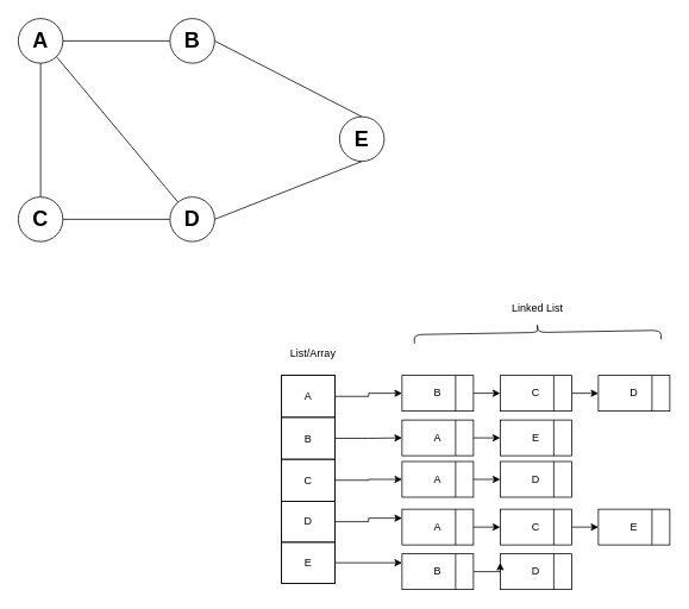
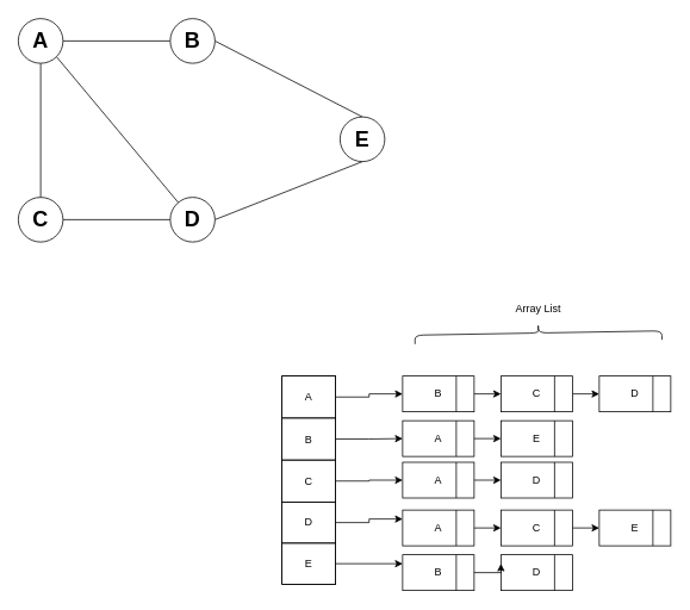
  <mxCell id="0" />
  <mxCell id="1" parent="0" />
  <mxCell id="2" style="rounded=0;orthogonalLoop=1;jettySize=auto;html=1;exitX=1;exitY=1;exitDx=0;exitDy=0;endArrow=none;endFill=0;" parent="1" source="5" target="11" edge="1"><mxGeometry relative="1" as="geometry" /></mxCell>
  <mxCell id="3" style="edgeStyle=orthogonalEdgeStyle;rounded=0;orthogonalLoop=1;jettySize=auto;html=1;exitX=1;exitY=0.5;exitDx=0;exitDy=0;entryX=0;entryY=0.5;entryDx=0;entryDy=0;endArrow=none;endFill=0;" parent="1" source="5" target="7" edge="1"><mxGeometry relative="1" as="geometry" /></mxCell>
  <mxCell id="4" style="edgeStyle=orthogonalEdgeStyle;rounded=0;orthogonalLoop=1;jettySize=auto;html=1;exitX=0.5;exitY=1;exitDx=0;exitDy=0;entryX=0.5;entryY=0;entryDx=0;entryDy=0;endArrow=none;endFill=0;" parent="1" source="5" target="9" edge="1"><mxGeometry relative="1" as="geometry" /></mxCell>
  <mxCell id="5" value="&lt;font style=&quot;font-size: 24px;&quot;&gt;&lt;b&gt;A&lt;/b&gt;&lt;/font&gt;" style="ellipse;whiteSpace=wrap;html=1;aspect=fixed;" parent="1" vertex="1"><mxGeometry x="20" y="20" width="50" height="50" as="geometry" /></mxCell>
  <mxCell id="6" style="rounded=0;orthogonalLoop=1;jettySize=auto;html=1;exitX=1;exitY=0.5;exitDx=0;exitDy=0;entryX=0.5;entryY=0;entryDx=0;entryDy=0;endArrow=none;endFill=0;" parent="1" source="7" target="12" edge="1"><mxGeometry relative="1" as="geometry" /></mxCell>
  <mxCell id="7" value="&lt;font style=&quot;font-size: 24px;&quot;&gt;&lt;b&gt;B&lt;/b&gt;&lt;/font&gt;" style="ellipse;whiteSpace=wrap;html=1;aspect=fixed;" parent="1" vertex="1"><mxGeometry x="190" y="20" width="50" height="50" as="geometry" /></mxCell>
  <mxCell id="8" style="edgeStyle=orthogonalEdgeStyle;rounded=0;orthogonalLoop=1;jettySize=auto;html=1;exitX=1;exitY=0.5;exitDx=0;exitDy=0;entryX=0;entryY=0.5;entryDx=0;entryDy=0;endArrow=none;endFill=0;" parent="1" source="9" target="11" edge="1"><mxGeometry relative="1" as="geometry" /></mxCell>
  <mxCell id="9" value="&lt;font style=&quot;font-size: 24px;&quot;&gt;&lt;b&gt;C&lt;/b&gt;&lt;/font&gt;" style="ellipse;whiteSpace=wrap;html=1;aspect=fixed;" parent="1" vertex="1"><mxGeometry x="20" y="220" width="50" height="50" as="geometry" /></mxCell>
  <mxCell id="10" style="rounded=0;orthogonalLoop=1;jettySize=auto;html=1;exitX=1;exitY=0.5;exitDx=0;exitDy=0;entryX=0.5;entryY=1;entryDx=0;entryDy=0;endArrow=none;endFill=0;" parent="1" source="11" target="12" edge="1"><mxGeometry relative="1" as="geometry" /></mxCell>
  <mxCell id="11" value="&lt;font style=&quot;font-size: 24px;&quot;&gt;&lt;b&gt;D&lt;/b&gt;&lt;/font&gt;" style="ellipse;whiteSpace=wrap;html=1;aspect=fixed;" parent="1" vertex="1"><mxGeometry x="190" y="220" width="50" height="50" as="geometry" /></mxCell>
  <mxCell id="12" value="&lt;font style=&quot;font-size: 24px;&quot;&gt;&lt;b&gt;E&lt;/b&gt;&lt;/font&gt;" style="ellipse;whiteSpace=wrap;html=1;aspect=fixed;" parent="1" vertex="1"><mxGeometry x="380" y="130" width="50" height="50" as="geometry" /></mxCell>
  <mxCell id="13" value="" style="childLayout=tableLayout;recursiveResize=0;shadow=0;fillColor=none;" parent="1" vertex="1"><mxGeometry x="315" y="420" width="60" height="233" as="geometry" /></mxCell>
  <mxCell id="14" style="shape=tableRow;horizontal=0;startSize=0;swimlaneHead=0;swimlaneBody=0;top=0;left=0;bottom=0;right=0;dropTarget=0;collapsible=0;recursiveResize=0;expand=0;fontStyle=0;fillColor=none;strokeColor=inherit;" parent="13" vertex="1"><mxGeometry width="60" height="47" as="geometry" /></mxCell>
  <mxCell id="15" value="A" style="connectable=0;recursiveResize=0;strokeColor=inherit;fillColor=none;align=center;whiteSpace=wrap;html=1;" parent="14" vertex="1"><mxGeometry width="60" height="47" as="geometry"><mxRectangle width="60" height="47" as="alternateBounds" /></mxGeometry></mxCell>
  <mxCell id="16" style="shape=tableRow;horizontal=0;startSize=0;swimlaneHead=0;swimlaneBody=0;top=0;left=0;bottom=0;right=0;dropTarget=0;collapsible=0;recursiveResize=0;expand=0;fontStyle=0;fillColor=none;strokeColor=inherit;" parent="13" vertex="1"><mxGeometry y="47" width="60" height="47" as="geometry" /></mxCell>
  <mxCell id="17" value="B" style="connectable=0;recursiveResize=0;strokeColor=inherit;fillColor=none;align=center;whiteSpace=wrap;html=1;" parent="16" vertex="1"><mxGeometry width="60" height="47" as="geometry"><mxRectangle width="60" height="47" as="alternateBounds" /></mxGeometry></mxCell>
  <mxCell id="18" value="" style="shape=tableRow;horizontal=0;startSize=0;swimlaneHead=0;swimlaneBody=0;top=0;left=0;bottom=0;right=0;dropTarget=0;collapsible=0;recursiveResize=0;expand=0;fontStyle=0;fillColor=none;strokeColor=inherit;" parent="13" vertex="1"><mxGeometry y="94" width="60" height="47" as="geometry" /></mxCell>
  <mxCell id="19" value="C" style="connectable=0;recursiveResize=0;strokeColor=inherit;fillColor=none;align=center;whiteSpace=wrap;html=1;" parent="18" vertex="1"><mxGeometry width="60" height="47" as="geometry"><mxRectangle width="60" height="47" as="alternateBounds" /></mxGeometry></mxCell>
  <mxCell id="20" style="shape=tableRow;horizontal=0;startSize=0;swimlaneHead=0;swimlaneBody=0;top=0;left=0;bottom=0;right=0;dropTarget=0;collapsible=0;recursiveResize=0;expand=0;fontStyle=0;fillColor=none;strokeColor=inherit;" parent="13" vertex="1"><mxGeometry y="141" width="60" height="46" as="geometry" /></mxCell>
  <mxCell id="21" value="D" style="connectable=0;recursiveResize=0;strokeColor=inherit;fillColor=none;align=center;whiteSpace=wrap;html=1;" parent="20" vertex="1"><mxGeometry width="60" height="46" as="geometry"><mxRectangle width="60" height="46" as="alternateBounds" /></mxGeometry></mxCell>
  <mxCell id="22" style="shape=tableRow;horizontal=0;startSize=0;swimlaneHead=0;swimlaneBody=0;top=0;left=0;bottom=0;right=0;dropTarget=0;collapsible=0;recursiveResize=0;expand=0;fontStyle=0;fillColor=none;strokeColor=inherit;" parent="13" vertex="1"><mxGeometry y="187" width="60" height="46" as="geometry" /></mxCell>
  <mxCell id="23" value="E" style="connectable=0;recursiveResize=0;strokeColor=inherit;fillColor=none;align=center;whiteSpace=wrap;html=1;" parent="22" vertex="1"><mxGeometry width="60" height="46" as="geometry"><mxRectangle width="60" height="46" as="alternateBounds" /></mxGeometry></mxCell>
  <mxCell id="24" style="edgeStyle=orthogonalEdgeStyle;rounded=0;orthogonalLoop=1;jettySize=auto;html=1;exitX=1;exitY=0.5;exitDx=0;exitDy=0;entryX=0;entryY=0.5;entryDx=0;entryDy=0;" edge="1" parent="1" source="25" target="27"><mxGeometry relative="1" as="geometry" /></mxCell>
  <mxCell id="25" value="C" style="rounded=0;whiteSpace=wrap;html=1;" vertex="1" parent="1"><mxGeometry x="560" y="420" width="80" height="40" as="geometry" /></mxCell>
  <mxCell id="26" value="" style="endArrow=none;html=1;rounded=0;entryX=0.75;entryY=0;entryDx=0;entryDy=0;exitX=0.75;exitY=1;exitDx=0;exitDy=0;" edge="1" parent="1" source="25" target="25"><mxGeometry width="50" height="50" relative="1" as="geometry"><mxPoint x="500" y="460" as="sourcePoint" /><mxPoint x="550" y="410" as="targetPoint" /></mxGeometry></mxCell>
  <mxCell id="27" value="D" style="rounded=0;whiteSpace=wrap;html=1;" vertex="1" parent="1"><mxGeometry x="670" y="420" width="80" height="40" as="geometry" /></mxCell>
  <mxCell id="28" value="" style="endArrow=none;html=1;rounded=0;entryX=0.75;entryY=0;entryDx=0;entryDy=0;exitX=0.75;exitY=1;exitDx=0;exitDy=0;" edge="1" parent="1" source="27" target="27"><mxGeometry width="50" height="50" relative="1" as="geometry"><mxPoint x="540" y="330" as="sourcePoint" /><mxPoint x="590" y="280" as="targetPoint" /></mxGeometry></mxCell>
  <mxCell id="29" style="edgeStyle=orthogonalEdgeStyle;rounded=0;orthogonalLoop=1;jettySize=auto;html=1;exitX=1;exitY=0.5;exitDx=0;exitDy=0;entryX=0;entryY=0.5;entryDx=0;entryDy=0;" edge="1" parent="1" source="30" target="25"><mxGeometry relative="1" as="geometry" /></mxCell>
  <mxCell id="30" value="B" style="rounded=0;whiteSpace=wrap;html=1;" vertex="1" parent="1"><mxGeometry x="450" y="420" width="80" height="40" as="geometry" /></mxCell>
  <mxCell id="31" value="" style="endArrow=none;html=1;rounded=0;entryX=0.75;entryY=0;entryDx=0;entryDy=0;exitX=0.75;exitY=1;exitDx=0;exitDy=0;" edge="1" parent="1" source="30" target="30"><mxGeometry width="50" height="50" relative="1" as="geometry"><mxPoint x="520" y="480" as="sourcePoint" /><mxPoint x="570" y="430" as="targetPoint" /></mxGeometry></mxCell>
  <mxCell id="32" style="edgeStyle=orthogonalEdgeStyle;rounded=0;orthogonalLoop=1;jettySize=auto;html=1;exitX=1;exitY=0.5;exitDx=0;exitDy=0;entryX=0;entryY=0.5;entryDx=0;entryDy=0;" edge="1" parent="1" source="33" target="35"><mxGeometry relative="1" as="geometry" /></mxCell>
  <mxCell id="33" value="A" style="rounded=0;whiteSpace=wrap;html=1;" vertex="1" parent="1"><mxGeometry x="450" y="470" width="80" height="40" as="geometry" /></mxCell>
  <mxCell id="34" value="" style="endArrow=none;html=1;rounded=0;entryX=0.75;entryY=0;entryDx=0;entryDy=0;exitX=0.75;exitY=1;exitDx=0;exitDy=0;" edge="1" parent="1" source="33" target="33"><mxGeometry width="50" height="50" relative="1" as="geometry"><mxPoint x="410" y="330" as="sourcePoint" /><mxPoint x="460" y="280" as="targetPoint" /></mxGeometry></mxCell>
  <mxCell id="35" value="E" style="rounded=0;whiteSpace=wrap;html=1;" vertex="1" parent="1"><mxGeometry x="560" y="470" width="80" height="40" as="geometry" /></mxCell>
  <mxCell id="36" value="" style="endArrow=none;html=1;rounded=0;entryX=0.75;entryY=0;entryDx=0;entryDy=0;exitX=0.75;exitY=1;exitDx=0;exitDy=0;" edge="1" parent="1" source="35" target="35"><mxGeometry width="50" height="50" relative="1" as="geometry"><mxPoint x="270" y="430" as="sourcePoint" /><mxPoint x="320" y="380" as="targetPoint" /></mxGeometry></mxCell>
  <mxCell id="37" style="edgeStyle=orthogonalEdgeStyle;rounded=0;orthogonalLoop=1;jettySize=auto;html=1;exitX=1;exitY=0.5;exitDx=0;exitDy=0;entryX=0;entryY=0.5;entryDx=0;entryDy=0;" edge="1" parent="1" source="38" target="40"><mxGeometry relative="1" as="geometry" /></mxCell>
  <mxCell id="38" value="A" style="rounded=0;whiteSpace=wrap;html=1;" vertex="1" parent="1"><mxGeometry x="450" y="516.5" width="80" height="40" as="geometry" /></mxCell>
  <mxCell id="39" value="" style="endArrow=none;html=1;rounded=0;entryX=0.75;entryY=0;entryDx=0;entryDy=0;exitX=0.75;exitY=1;exitDx=0;exitDy=0;" edge="1" parent="1" source="38" target="38"><mxGeometry width="50" height="50" relative="1" as="geometry"><mxPoint x="270" y="490" as="sourcePoint" /><mxPoint x="320" y="440" as="targetPoint" /></mxGeometry></mxCell>
  <mxCell id="40" value="D" style="rounded=0;whiteSpace=wrap;html=1;" vertex="1" parent="1"><mxGeometry x="560" y="516.5" width="80" height="40" as="geometry" /></mxCell>
  <mxCell id="41" value="" style="endArrow=none;html=1;rounded=0;entryX=0.75;entryY=0;entryDx=0;entryDy=0;exitX=0.75;exitY=1;exitDx=0;exitDy=0;" edge="1" parent="1" source="40" target="40"><mxGeometry width="50" height="50" relative="1" as="geometry"><mxPoint x="270" y="550" as="sourcePoint" /><mxPoint x="320" y="500" as="targetPoint" /></mxGeometry></mxCell>
  <mxCell id="42" style="edgeStyle=orthogonalEdgeStyle;rounded=0;orthogonalLoop=1;jettySize=auto;html=1;exitX=1;exitY=0.5;exitDx=0;exitDy=0;entryX=0;entryY=0.5;entryDx=0;entryDy=0;" edge="1" parent="1" source="43" target="46"><mxGeometry relative="1" as="geometry" /></mxCell>
  <mxCell id="43" value="A" style="rounded=0;whiteSpace=wrap;html=1;" vertex="1" parent="1"><mxGeometry x="450" y="570" width="80" height="40" as="geometry" /></mxCell>
  <mxCell id="44" value="" style="endArrow=none;html=1;rounded=0;entryX=0.75;entryY=0;entryDx=0;entryDy=0;exitX=0.75;exitY=1;exitDx=0;exitDy=0;" edge="1" parent="1" source="43" target="43"><mxGeometry width="50" height="50" relative="1" as="geometry"><mxPoint x="270" y="610" as="sourcePoint" /><mxPoint x="320" y="560" as="targetPoint" /></mxGeometry></mxCell>
  <mxCell id="45" style="edgeStyle=orthogonalEdgeStyle;rounded=0;orthogonalLoop=1;jettySize=auto;html=1;exitX=1;exitY=0.5;exitDx=0;exitDy=0;entryX=0;entryY=0.5;entryDx=0;entryDy=0;" edge="1" parent="1" source="46" target="48"><mxGeometry relative="1" as="geometry" /></mxCell>
  <mxCell id="46" value="C" style="rounded=0;whiteSpace=wrap;html=1;" vertex="1" parent="1"><mxGeometry x="560" y="570" width="80" height="40" as="geometry" /></mxCell>
  <mxCell id="47" value="" style="endArrow=none;html=1;rounded=0;entryX=0.75;entryY=0;entryDx=0;entryDy=0;exitX=0.75;exitY=1;exitDx=0;exitDy=0;" edge="1" parent="1" source="46" target="46"><mxGeometry width="50" height="50" relative="1" as="geometry"><mxPoint x="270" y="670" as="sourcePoint" /><mxPoint x="320" y="620" as="targetPoint" /></mxGeometry></mxCell>
  <mxCell id="48" value="E" style="rounded=0;whiteSpace=wrap;html=1;" vertex="1" parent="1"><mxGeometry x="670" y="570" width="80" height="40" as="geometry" /></mxCell>
  <mxCell id="49" value="" style="endArrow=none;html=1;rounded=0;entryX=0.75;entryY=0;entryDx=0;entryDy=0;exitX=0.75;exitY=1;exitDx=0;exitDy=0;" edge="1" parent="1" source="48" target="48"><mxGeometry width="50" height="50" relative="1" as="geometry"><mxPoint x="160" y="430" as="sourcePoint" /><mxPoint x="210" y="380" as="targetPoint" /></mxGeometry></mxCell>
  <mxCell id="50" value="D" style="rounded=0;whiteSpace=wrap;html=1;" vertex="1" parent="1"><mxGeometry x="560" y="620" width="80" height="40" as="geometry" /></mxCell>
  <mxCell id="51" value="" style="endArrow=none;html=1;rounded=0;entryX=0.75;entryY=0;entryDx=0;entryDy=0;exitX=0.75;exitY=1;exitDx=0;exitDy=0;" edge="1" parent="1" source="50" target="50"><mxGeometry width="50" height="50" relative="1" as="geometry"><mxPoint x="160" y="620" as="sourcePoint" /><mxPoint x="210" y="570" as="targetPoint" /></mxGeometry></mxCell>
  <mxCell id="52" style="edgeStyle=orthogonalEdgeStyle;rounded=0;orthogonalLoop=1;jettySize=auto;html=1;exitX=1;exitY=0.5;exitDx=0;exitDy=0;entryX=0;entryY=0.25;entryDx=0;entryDy=0;" edge="1" parent="1" source="53" target="50"><mxGeometry relative="1" as="geometry" /></mxCell>
  <mxCell id="53" value="B" style="rounded=0;whiteSpace=wrap;html=1;" vertex="1" parent="1"><mxGeometry x="450" y="620" width="80" height="40" as="geometry" /></mxCell>
  <mxCell id="54" value="" style="endArrow=none;html=1;rounded=0;entryX=0.75;entryY=0;entryDx=0;entryDy=0;exitX=0.75;exitY=1;exitDx=0;exitDy=0;" edge="1" parent="1" source="53" target="53"><mxGeometry width="50" height="50" relative="1" as="geometry"><mxPoint x="150" y="693" as="sourcePoint" /><mxPoint x="200" y="643" as="targetPoint" /></mxGeometry></mxCell>
- <mxCell id="55" value="List/Array" style="text;html=1;align=center;verticalAlign=middle;resizable=0;points=[];autosize=1;strokeColor=none;fillColor=none;" vertex="1" parent="1"><mxGeometry x="315" y="380" width="70" height="30" as="geometry" /></mxCell>
  <mxCell id="56" style="edgeStyle=orthogonalEdgeStyle;rounded=0;orthogonalLoop=1;jettySize=auto;html=1;exitX=1;exitY=0.5;exitDx=0;exitDy=0;entryX=0;entryY=0.5;entryDx=0;entryDy=0;" edge="1" parent="1" source="14" target="30"><mxGeometry relative="1" as="geometry" /></mxCell>
  <mxCell id="57" style="edgeStyle=orthogonalEdgeStyle;rounded=0;orthogonalLoop=1;jettySize=auto;html=1;exitX=1;exitY=0.5;exitDx=0;exitDy=0;entryX=0;entryY=0.5;entryDx=0;entryDy=0;" edge="1" parent="1" source="16" target="33"><mxGeometry relative="1" as="geometry" /></mxCell>
  <mxCell id="58" style="edgeStyle=orthogonalEdgeStyle;rounded=0;orthogonalLoop=1;jettySize=auto;html=1;exitX=1;exitY=0.5;exitDx=0;exitDy=0;entryX=0;entryY=0.5;entryDx=0;entryDy=0;" edge="1" parent="1" source="18" target="38"><mxGeometry relative="1" as="geometry" /></mxCell>
  <mxCell id="59" style="edgeStyle=orthogonalEdgeStyle;rounded=0;orthogonalLoop=1;jettySize=auto;html=1;exitX=1;exitY=0.5;exitDx=0;exitDy=0;entryX=0;entryY=0.25;entryDx=0;entryDy=0;" edge="1" parent="1" source="20" target="43"><mxGeometry relative="1" as="geometry" /></mxCell>
  <mxCell id="60" style="edgeStyle=orthogonalEdgeStyle;rounded=0;orthogonalLoop=1;jettySize=auto;html=1;exitX=1;exitY=0.5;exitDx=0;exitDy=0;entryX=0;entryY=0.25;entryDx=0;entryDy=0;" edge="1" parent="1" source="22" target="53"><mxGeometry relative="1" as="geometry" /></mxCell>
  <mxCell id="61" value="" style="shape=curlyBracket;whiteSpace=wrap;html=1;rounded=1;labelPosition=left;verticalLabelPosition=middle;align=right;verticalAlign=middle;rotation=89;" vertex="1" parent="1"><mxGeometry x="591.84" y="233.69" width="20" height="276.31" as="geometry" /></mxCell>
- <mxCell id="62" value="Linked List" style="text;html=1;strokeColor=none;fillColor=none;align=center;verticalAlign=middle;whiteSpace=wrap;rounded=0;" vertex="1" parent="1"><mxGeometry x="572" y="330" width="60" height="30" as="geometry" /></mxCell>
+ <mxCell id="62" value="Array List" style="text;html=1;strokeColor=none;fillColor=none;align=center;verticalAlign=middle;whiteSpace=wrap;rounded=0;" vertex="1" parent="1"><mxGeometry x="572" y="330" width="60" height="30" as="geometry" /></mxCell>
